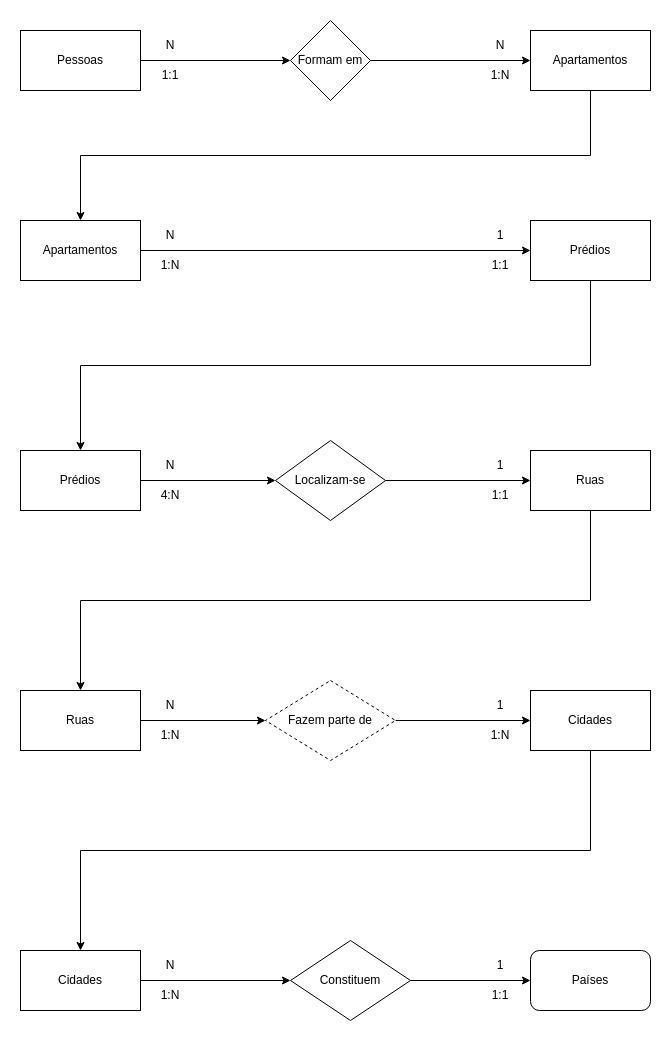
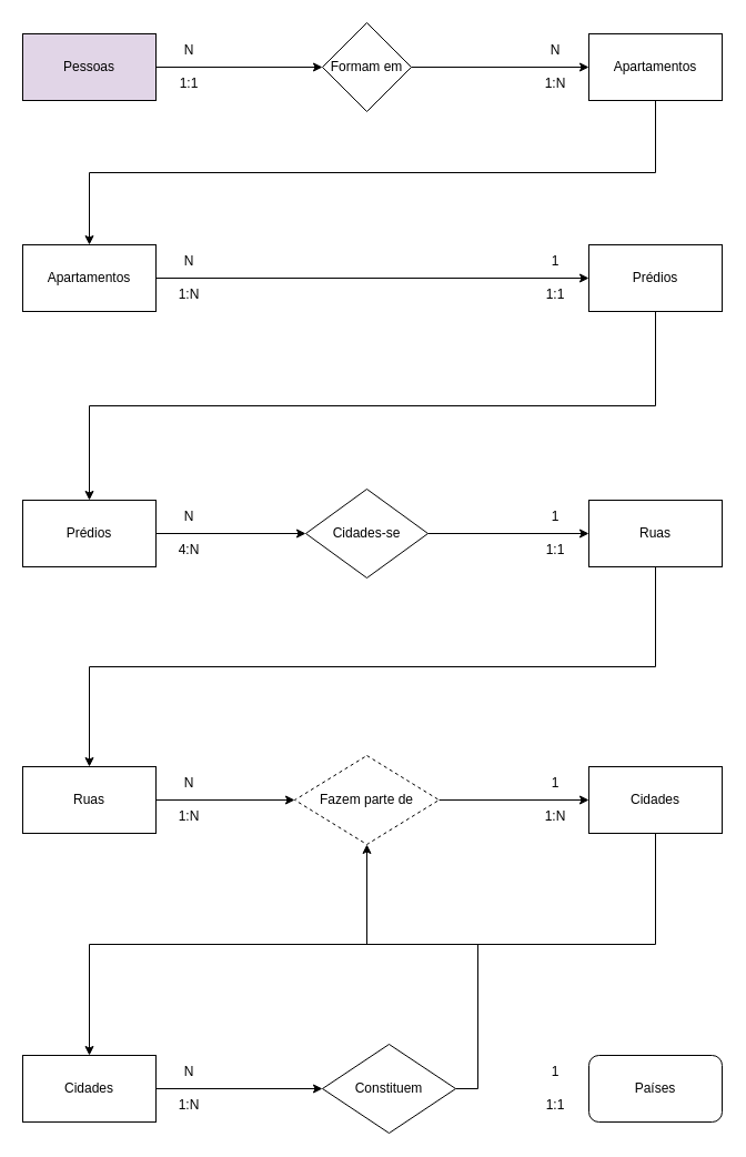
  <mxCell id="0" />
  <mxCell id="1" parent="0" />
  <mxCell id="2" style="edgeStyle=orthogonalEdgeStyle;rounded=0;orthogonalLoop=1;jettySize=auto;html=1;exitX=0.5;exitY=1;exitDx=0;exitDy=0;entryX=0.5;entryY=0;entryDx=0;entryDy=0;" edge="1" parent="1" source="3" target="5"><mxGeometry relative="1" as="geometry" /></mxCell>
  <mxCell id="3" value="Apartamentos" style="rounded=0;whiteSpace=wrap;html=1;" vertex="1" parent="1"><mxGeometry x="530" y="30" width="120" height="60" as="geometry" /></mxCell>
  <mxCell id="4" style="edgeStyle=orthogonalEdgeStyle;rounded=0;orthogonalLoop=1;jettySize=auto;html=1;exitX=1;exitY=0.5;exitDx=0;exitDy=0;entryX=0;entryY=0.5;entryDx=0;entryDy=0;" edge="1" parent="1" source="5" target="7"><mxGeometry relative="1" as="geometry" /></mxCell>
  <mxCell id="5" value="Apartamentos" style="rounded=0;whiteSpace=wrap;html=1;" vertex="1" parent="1"><mxGeometry x="20" y="220" width="120" height="60" as="geometry" /></mxCell>
  <mxCell id="6" style="edgeStyle=orthogonalEdgeStyle;rounded=0;orthogonalLoop=1;jettySize=auto;html=1;exitX=0.5;exitY=1;exitDx=0;exitDy=0;entryX=0.5;entryY=0;entryDx=0;entryDy=0;" edge="1" parent="1" source="7" target="9"><mxGeometry relative="1" as="geometry" /></mxCell>
  <mxCell id="7" value="Prédios" style="rounded=0;whiteSpace=wrap;html=1;" vertex="1" parent="1"><mxGeometry x="530" y="220" width="120" height="60" as="geometry" /></mxCell>
  <mxCell id="8" style="edgeStyle=orthogonalEdgeStyle;rounded=0;orthogonalLoop=1;jettySize=auto;html=1;exitX=1;exitY=0.5;exitDx=0;exitDy=0;" edge="1" parent="1" source="24" target="11"><mxGeometry relative="1" as="geometry" /></mxCell>
  <mxCell id="9" value="Prédios" style="rounded=0;whiteSpace=wrap;html=1;" vertex="1" parent="1"><mxGeometry x="20" y="450" width="120" height="60" as="geometry" /></mxCell>
  <mxCell id="10" style="edgeStyle=orthogonalEdgeStyle;rounded=0;orthogonalLoop=1;jettySize=auto;html=1;exitX=0.5;exitY=1;exitDx=0;exitDy=0;entryX=0.5;entryY=0;entryDx=0;entryDy=0;" edge="1" parent="1" source="11" target="13"><mxGeometry relative="1" as="geometry" /></mxCell>
  <mxCell id="11" value="Ruas" style="rounded=0;whiteSpace=wrap;html=1;" vertex="1" parent="1"><mxGeometry x="530" y="450" width="120" height="60" as="geometry" /></mxCell>
  <mxCell id="12" style="edgeStyle=orthogonalEdgeStyle;rounded=0;orthogonalLoop=1;jettySize=auto;html=1;exitX=1;exitY=0.5;exitDx=0;exitDy=0;entryX=0;entryY=0.5;entryDx=0;entryDy=0;" edge="1" parent="1" source="26" target="15"><mxGeometry relative="1" as="geometry" /></mxCell>
  <mxCell id="13" value="Ruas" style="rounded=0;whiteSpace=wrap;html=1;" vertex="1" parent="1"><mxGeometry x="20" y="690" width="120" height="60" as="geometry" /></mxCell>
  <mxCell id="14" style="edgeStyle=orthogonalEdgeStyle;rounded=0;orthogonalLoop=1;jettySize=auto;html=1;exitX=0.5;exitY=1;exitDx=0;exitDy=0;entryX=0.5;entryY=0;entryDx=0;entryDy=0;" edge="1" parent="1" source="15" target="19"><mxGeometry relative="1" as="geometry" /></mxCell>
  <mxCell id="15" value="Cidades" style="rounded=0;whiteSpace=wrap;html=1;" vertex="1" parent="1"><mxGeometry x="530" y="690" width="120" height="60" as="geometry" /></mxCell>
  <mxCell id="16" style="edgeStyle=orthogonalEdgeStyle;rounded=0;orthogonalLoop=1;jettySize=auto;html=1;exitX=1;exitY=0.5;exitDx=0;exitDy=0;" edge="1" parent="1" source="17" target="22"><mxGeometry relative="1" as="geometry" /></mxCell>
- <mxCell id="17" value="Pessoas" style="rounded=0;whiteSpace=wrap;html=1;" vertex="1" parent="1"><mxGeometry x="20" y="30" width="120" height="60" as="geometry" /></mxCell>
- <mxCell id="18" style="edgeStyle=orthogonalEdgeStyle;rounded=0;orthogonalLoop=1;jettySize=auto;html=1;exitX=1;exitY=0.5;exitDx=0;exitDy=0;entryX=0;entryY=0.5;entryDx=0;entryDy=0;" edge="1" parent="1" source="28" target="20"><mxGeometry relative="1" as="geometry" /></mxCell>
+ <mxCell id="17" value="Pessoas" style="rounded=0;whiteSpace=wrap;html=1;fillColor=#e1d5e7;" vertex="1" parent="1"><mxGeometry x="20" y="30" width="120" height="60" as="geometry" /></mxCell>
+ <mxCell id="18" style="edgeStyle=orthogonalEdgeStyle;rounded=0;orthogonalLoop=1;jettySize=auto;html=1;exitX=1;exitY=0.5;exitDx=0;exitDy=0;" edge="1" parent="1" source="28" target="26"><mxGeometry relative="1" as="geometry" /></mxCell>
  <mxCell id="19" value="Cidades" style="rounded=0;whiteSpace=wrap;html=1;" vertex="1" parent="1"><mxGeometry x="20" y="950" width="120" height="60" as="geometry" /></mxCell>
  <mxCell id="20" value="Países" style="whiteSpace=wrap;html=1;rounded=1;" vertex="1" parent="1"><mxGeometry x="530" y="950" width="120" height="60" as="geometry" /></mxCell>
  <mxCell id="21" style="edgeStyle=orthogonalEdgeStyle;rounded=0;orthogonalLoop=1;jettySize=auto;html=1;exitX=1;exitY=0.5;exitDx=0;exitDy=0;entryX=0;entryY=0.5;entryDx=0;entryDy=0;" edge="1" parent="1" source="22" target="3"><mxGeometry relative="1" as="geometry" /></mxCell>
  <mxCell id="22" value="Formam em" style="rhombus;whiteSpace=wrap;html=1;" vertex="1" parent="1"><mxGeometry x="290" y="20" width="80" height="80" as="geometry" /></mxCell>
  <mxCell id="23" value="" style="edgeStyle=orthogonalEdgeStyle;rounded=0;orthogonalLoop=1;jettySize=auto;html=1;exitX=1;exitY=0.5;exitDx=0;exitDy=0;" edge="1" parent="1" source="9" target="24"><mxGeometry relative="1" as="geometry"><mxPoint x="140" y="480" as="sourcePoint" /><mxPoint x="530" y="480" as="targetPoint" /></mxGeometry></mxCell>
- <mxCell id="24" value="Localizam-se" style="rhombus;whiteSpace=wrap;html=1;" vertex="1" parent="1"><mxGeometry x="275" y="440" width="110" height="80" as="geometry" /></mxCell>
+ <mxCell id="24" value="Cidades-se" style="rhombus;whiteSpace=wrap;html=1;" vertex="1" parent="1"><mxGeometry x="275" y="440" width="110" height="80" as="geometry" /></mxCell>
  <mxCell id="25" value="" style="edgeStyle=orthogonalEdgeStyle;rounded=0;orthogonalLoop=1;jettySize=auto;html=1;exitX=1;exitY=0.5;exitDx=0;exitDy=0;entryX=0;entryY=0.5;entryDx=0;entryDy=0;" edge="1" parent="1" source="13" target="26"><mxGeometry relative="1" as="geometry"><mxPoint x="140" y="720" as="sourcePoint" /><mxPoint x="530" y="720" as="targetPoint" /></mxGeometry></mxCell>
  <mxCell id="26" value="Fazem parte de" style="rhombus;whiteSpace=wrap;html=1;dashed=1;" vertex="1" parent="1"><mxGeometry x="265" y="680" width="130" height="80" as="geometry" /></mxCell>
  <mxCell id="27" value="" style="edgeStyle=orthogonalEdgeStyle;rounded=0;orthogonalLoop=1;jettySize=auto;html=1;exitX=1;exitY=0.5;exitDx=0;exitDy=0;entryX=0;entryY=0.5;entryDx=0;entryDy=0;" edge="1" parent="1" source="19" target="28"><mxGeometry relative="1" as="geometry"><mxPoint x="140" y="980" as="sourcePoint" /><mxPoint x="530" y="980" as="targetPoint" /></mxGeometry></mxCell>
  <mxCell id="28" value="Constituem" style="rhombus;whiteSpace=wrap;html=1;" vertex="1" parent="1"><mxGeometry x="290" y="940" width="120" height="80" as="geometry" /></mxCell>
  <mxCell id="29" value="N" style="text;strokeColor=none;align=center;fillColor=none;html=1;verticalAlign=middle;whiteSpace=wrap;rounded=0;" vertex="1" parent="1"><mxGeometry x="140" y="30" width="60" height="30" as="geometry" /></mxCell>
  <mxCell id="30" value="N" style="text;strokeColor=none;align=center;fillColor=none;html=1;verticalAlign=middle;whiteSpace=wrap;rounded=0;" vertex="1" parent="1"><mxGeometry x="470" y="30" width="60" height="30" as="geometry" /></mxCell>
  <mxCell id="31" value="N" style="text;strokeColor=none;align=center;fillColor=none;html=1;verticalAlign=middle;whiteSpace=wrap;rounded=0;" vertex="1" parent="1"><mxGeometry x="140" y="220" width="60" height="30" as="geometry" /></mxCell>
  <mxCell id="32" value="1" style="text;strokeColor=none;align=center;fillColor=none;html=1;verticalAlign=middle;whiteSpace=wrap;rounded=0;" vertex="1" parent="1"><mxGeometry x="470" y="220" width="60" height="30" as="geometry" /></mxCell>
  <mxCell id="33" value="N" style="text;strokeColor=none;align=center;fillColor=none;html=1;verticalAlign=middle;whiteSpace=wrap;rounded=0;" vertex="1" parent="1"><mxGeometry x="140" y="450" width="60" height="30" as="geometry" /></mxCell>
  <mxCell id="34" value="1" style="text;strokeColor=none;align=center;fillColor=none;html=1;verticalAlign=middle;whiteSpace=wrap;rounded=0;" vertex="1" parent="1"><mxGeometry x="470" y="450" width="60" height="30" as="geometry" /></mxCell>
  <mxCell id="35" value="N" style="text;strokeColor=none;align=center;fillColor=none;html=1;verticalAlign=middle;whiteSpace=wrap;rounded=0;" vertex="1" parent="1"><mxGeometry x="140" y="690" width="60" height="30" as="geometry" /></mxCell>
  <mxCell id="36" value="1" style="text;strokeColor=none;align=center;fillColor=none;html=1;verticalAlign=middle;whiteSpace=wrap;rounded=0;" vertex="1" parent="1"><mxGeometry x="470" y="690" width="60" height="30" as="geometry" /></mxCell>
  <mxCell id="37" value="N" style="text;strokeColor=none;align=center;fillColor=none;html=1;verticalAlign=middle;whiteSpace=wrap;rounded=0;" vertex="1" parent="1"><mxGeometry x="140" y="950" width="60" height="30" as="geometry" /></mxCell>
  <mxCell id="38" value="1" style="text;strokeColor=none;align=center;fillColor=none;html=1;verticalAlign=middle;whiteSpace=wrap;rounded=0;" vertex="1" parent="1"><mxGeometry x="470" y="950" width="60" height="30" as="geometry" /></mxCell>
  <mxCell id="39" value="1:1" style="text;strokeColor=none;align=center;fillColor=none;html=1;verticalAlign=middle;whiteSpace=wrap;rounded=0;" vertex="1" parent="1"><mxGeometry x="140" y="60" width="60" height="30" as="geometry" /></mxCell>
  <mxCell id="40" value="1:N" style="text;strokeColor=none;align=center;fillColor=none;html=1;verticalAlign=middle;whiteSpace=wrap;rounded=0;" vertex="1" parent="1"><mxGeometry x="470" y="60" width="60" height="30" as="geometry" /></mxCell>
  <mxCell id="41" value="1:N" style="text;strokeColor=none;align=center;fillColor=none;html=1;verticalAlign=middle;whiteSpace=wrap;rounded=0;" vertex="1" parent="1"><mxGeometry x="140" y="250" width="60" height="30" as="geometry" /></mxCell>
  <mxCell id="42" value="1:1" style="text;strokeColor=none;align=center;fillColor=none;html=1;verticalAlign=middle;whiteSpace=wrap;rounded=0;" vertex="1" parent="1"><mxGeometry x="470" y="250" width="60" height="30" as="geometry" /></mxCell>
  <mxCell id="43" value="4:N" style="text;strokeColor=none;align=center;fillColor=none;html=1;verticalAlign=middle;whiteSpace=wrap;rounded=0;" vertex="1" parent="1"><mxGeometry x="140" y="480" width="60" height="30" as="geometry" /></mxCell>
  <mxCell id="44" value="1:1" style="text;strokeColor=none;align=center;fillColor=none;html=1;verticalAlign=middle;whiteSpace=wrap;rounded=0;" vertex="1" parent="1"><mxGeometry x="470" y="480" width="60" height="30" as="geometry" /></mxCell>
  <mxCell id="45" value="1:N" style="text;strokeColor=none;align=center;fillColor=none;html=1;verticalAlign=middle;whiteSpace=wrap;rounded=0;" vertex="1" parent="1"><mxGeometry x="140" y="720" width="60" height="30" as="geometry" /></mxCell>
  <mxCell id="46" value="1:N" style="text;strokeColor=none;align=center;fillColor=none;html=1;verticalAlign=middle;whiteSpace=wrap;rounded=0;" vertex="1" parent="1"><mxGeometry x="470" y="720" width="60" height="30" as="geometry" /></mxCell>
  <mxCell id="47" value="1:N" style="text;strokeColor=none;align=center;fillColor=none;html=1;verticalAlign=middle;whiteSpace=wrap;rounded=0;" vertex="1" parent="1"><mxGeometry x="140" y="980" width="60" height="30" as="geometry" /></mxCell>
  <mxCell id="48" value="1:1" style="text;strokeColor=none;align=center;fillColor=none;html=1;verticalAlign=middle;whiteSpace=wrap;rounded=0;" vertex="1" parent="1"><mxGeometry x="470" y="980" width="60" height="30" as="geometry" /></mxCell>
